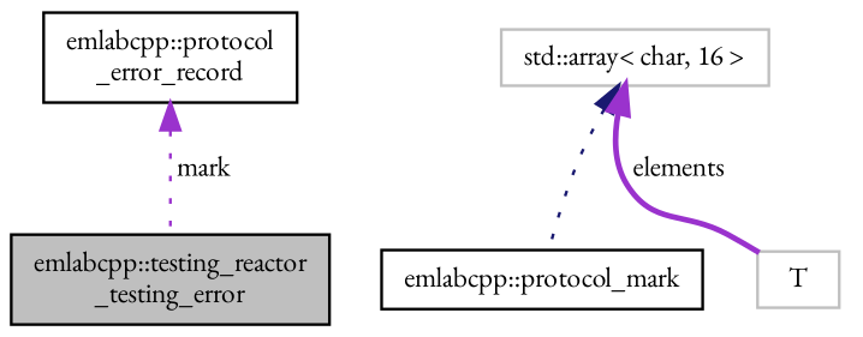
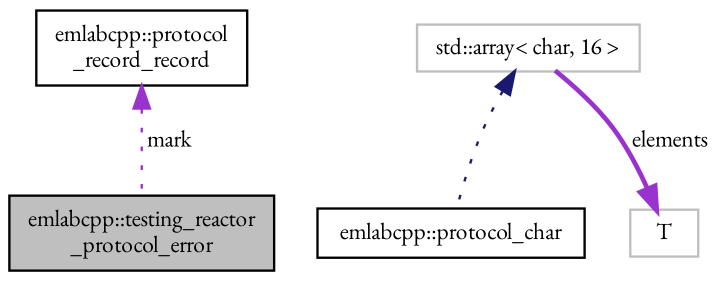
  digraph {
    fontname="EB Garamond"
    node [color=black fillcolor=white fontname="EB Garamond" fontsize=10 shape=record style=filled]
    edge [color=darkorchid3 dir=back fontname="EB Garamond" fontsize=10 labelfontname=Helvetica labelfontsize=10 style=dotted]
-   n1 [fillcolor=grey75 fontcolor=black height=0.2 label="emlabcpp::testing_reactor\l_testing_error" width=0.4]
-   n2 [height=0.2 label="emlabcpp::protocol\l_error_record" width=0.4]
-   n3 [height=0.2 label="emlabcpp::protocol_mark" width=0.4]
+   n1 [fillcolor=grey75 fontcolor=black height=0.2 label="emlabcpp::testing_reactor\l_protocol_error" width=0.4]
+   n2 [height=0.2 label="emlabcpp::protocol\l_record_record" width=0.4]
+   n3 [height=0.2 label="emlabcpp::protocol_char" width=0.4]
    n4 [color=grey75 height=0.2 label="std::array\< char, 16 \>" width=0.4]
    n5 [color=grey75 height=0.2 label=T width=0.4]
    n2 -> n1 [label=" mark"]
    n4 -> n3 [color=midnightblue]
-   n4 -> n5 [label=" elements" style=bold]
+   n5 -> n4 [label=" elements" style=bold]
  }
